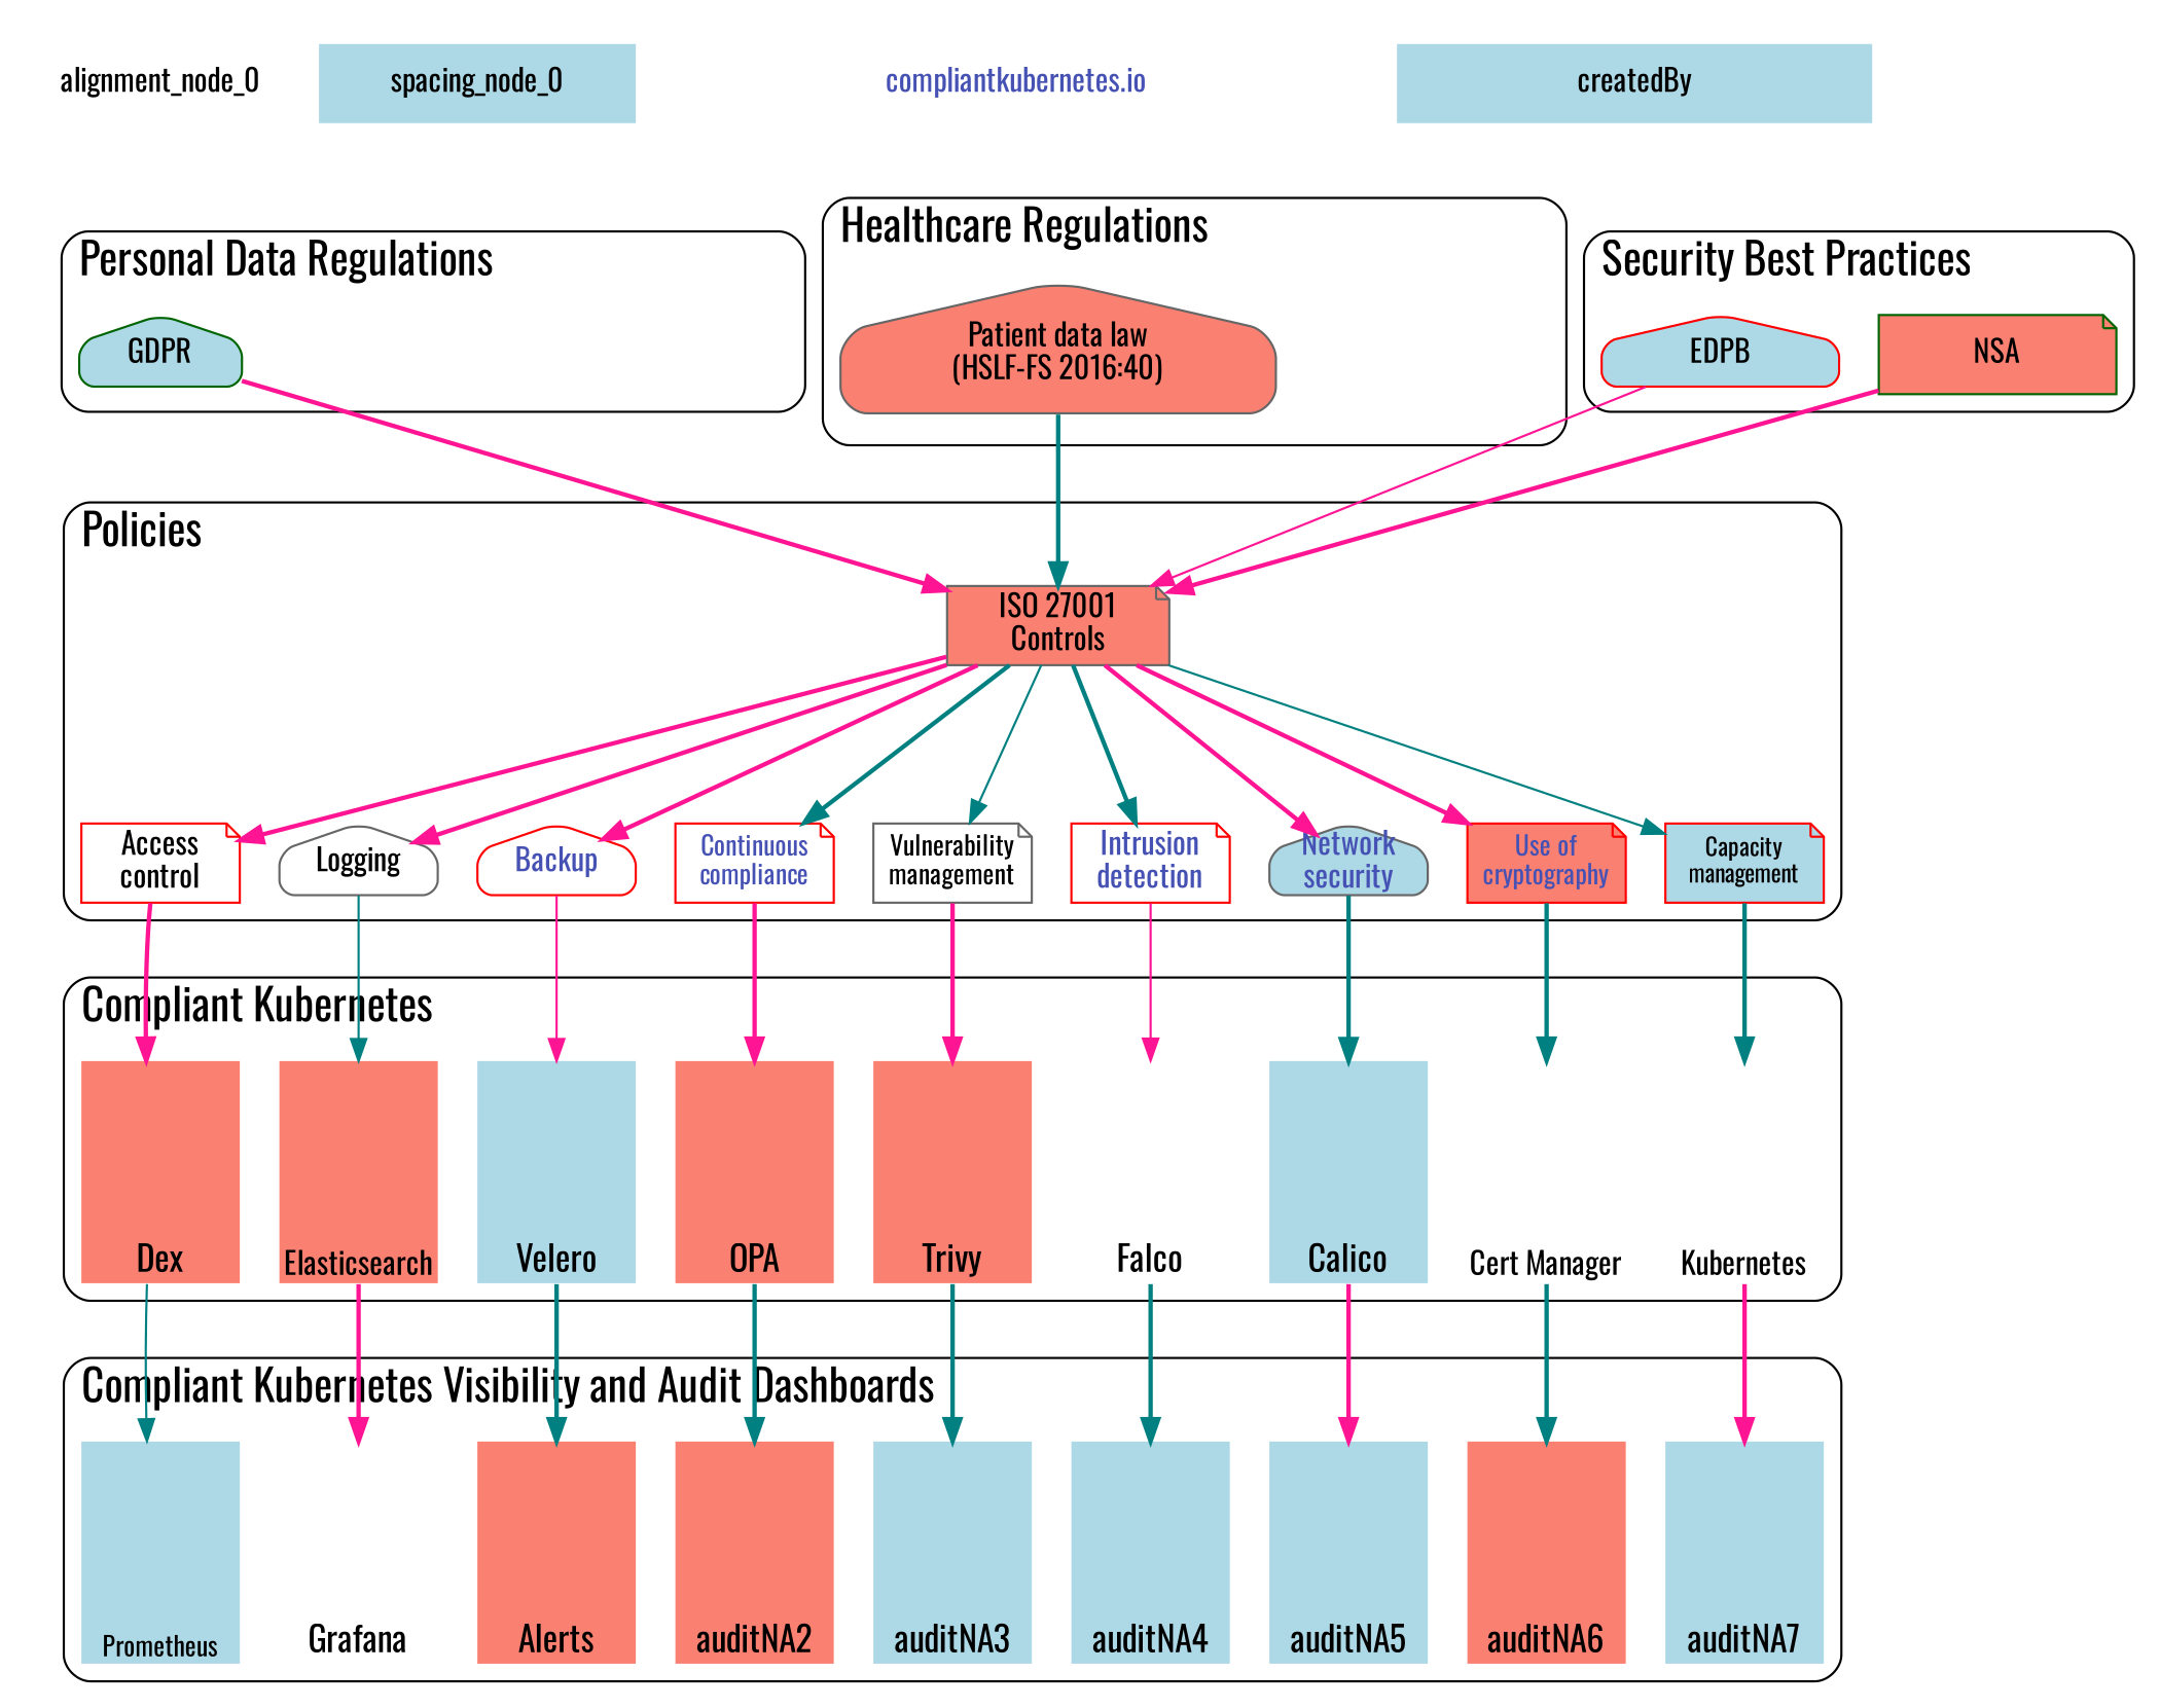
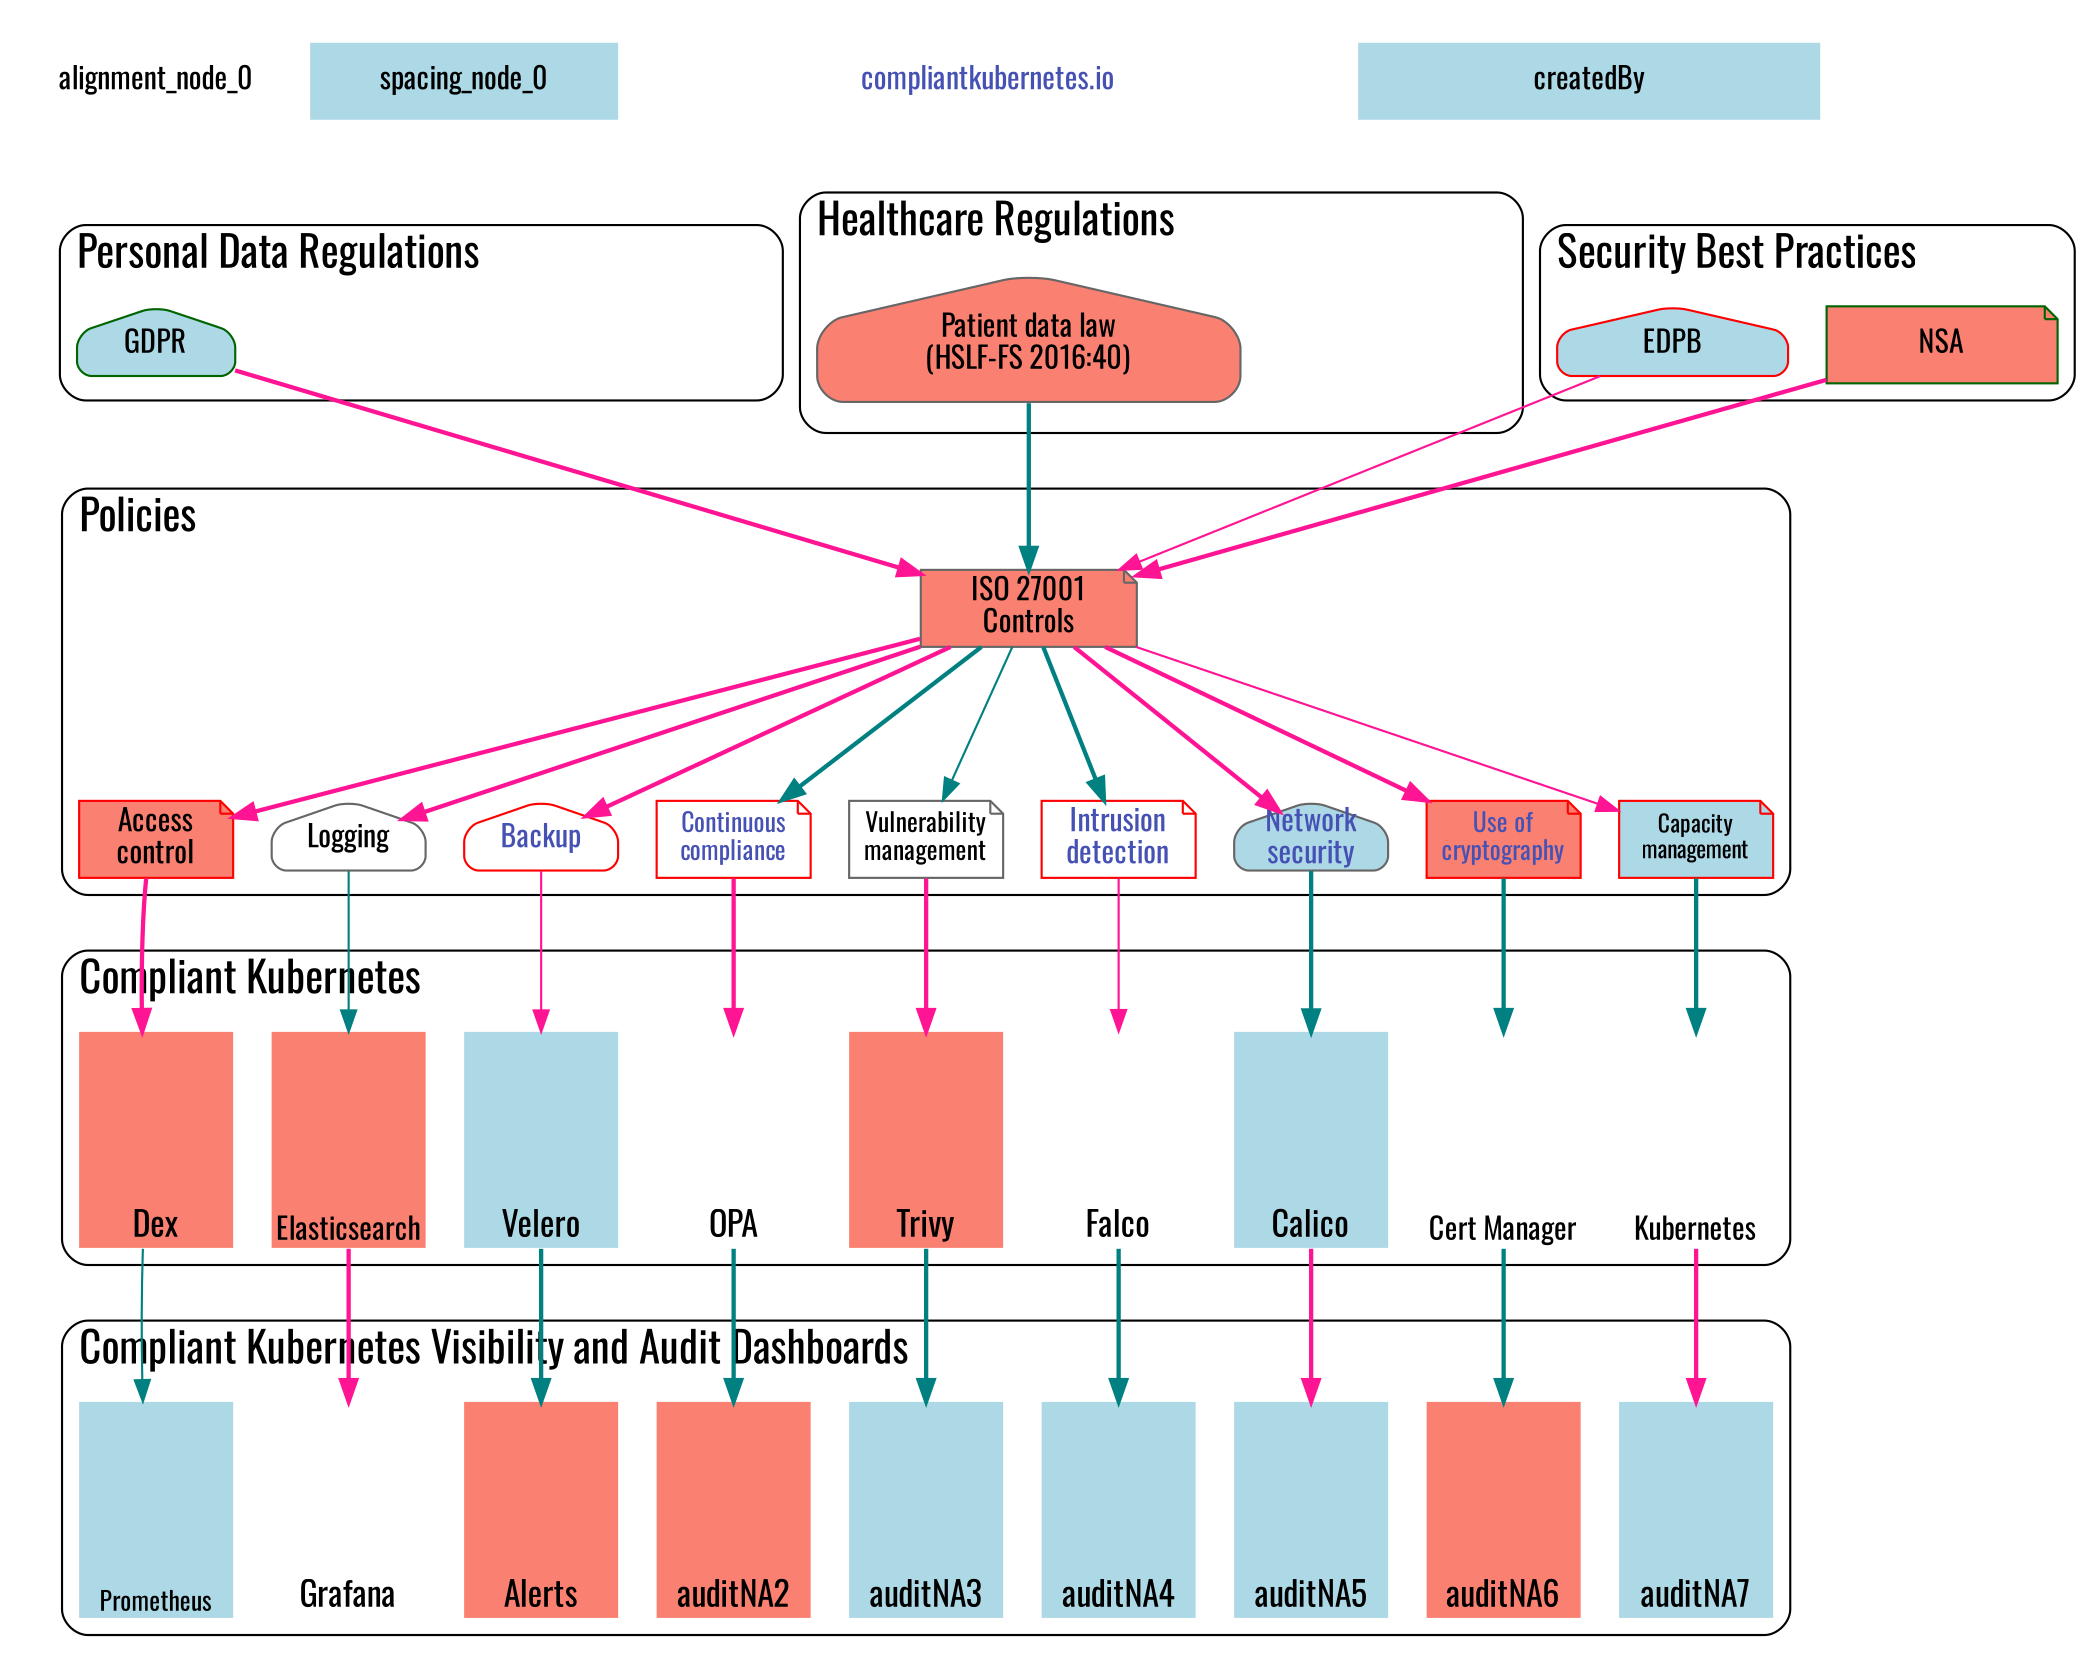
  digraph {
    compound=true
    fontname=Oswald
    fontsize=20
    labeljust=l
    ranksep=1
    splines=false
    style=rounded
    node [color=red fillcolor=lightblue fontname=Oswald shape=none style=filled fixedsize=true]
    edge [fontname=Oswald style=bold color=deeppink]
    createdBy [color=gray40 url="https://elastisys.com" width=3 fixedsize=""]
    n2 [fillcolor=white fontcolor="#4651b4" label="compliantkubernetes.io" width=4.3 fixedsize=""]
    spacing_node_0 [width=2 fixedsize=""]
    alignment_node_0 [color=darkgreen fillcolor=white width=1 fixedsize=""]
    alignment_node_1 [shape=box style=invis width=1 color="" fillcolor="" fixedsize=""]
    alignment_node_2 [shape=box style=invis width=1 color="" fillcolor="" fixedsize=""]
    GDPR [color=darkgreen shape=house style="rounded,filled" width=1 fixedsize=""]
    alignment_node_3 [shape=box style=invis width=0.7 color="" fillcolor="" fixedsize=""]
    n9 [color=gray40 fillcolor=salmon label="Patient data law\n(HSLF-FS 2016:40)" shape=house style="rounded,filled" width=1.5 fixedsize=""]
    n10 [color=darkgreen fillcolor=salmon label=NSA shape=note style="rounded,filled" width=1.5 fixedsize=""]
    n11 [label=EDPB shape=house style="rounded,filled" width=1.5 fixedsize=""]
    n12 [color=gray40 fillcolor=salmon label="ISO 27001\nControls" shape=note style="rounded,filled" width=1.4]
-   n13 [fillcolor=white label="Access\ncontrol" shape=note style="rounded,filled" width=1]
+   n13 [fillcolor=salmon label="Access\ncontrol" shape=note style="rounded,filled" width=1]
    n14 [color=gray40 fillcolor=white label=Logging shape=house style="rounded,filled" width=1]
    n15 [fillcolor=white fontcolor="#4651b4" label=Backup shape=house style="rounded,filled" width=1]
    n16 [fillcolor=white fontcolor="#4651b4" fontsize=12 label="Continuous\ncompliance" shape=note style="rounded,filled" width=1]
    n17 [color=gray40 fillcolor=white fontsize=12 label="Vulnerability\nmanagement" shape=note style="rounded,filled" width=1]
    n18 [fillcolor=white fontcolor="#4651b4" label="Intrusion\ndetection" shape=note style="rounded,filled" width=1]
    n19 [color=gray40 fontcolor="#4651b4" label="Network\nsecurity" shape=house style="rounded,filled" width=1]
    n20 [fillcolor=salmon fontcolor="#4651b4" fontsize=12 label="Use of\ncryptography" shape=note style="rounded,filled" width=1]
    n21 [fontsize=11 label="Capacity\nmanagement" shape=note style="rounded,filled" width=1]
    controls2 [shape=box style=invis width=1 color="" fillcolor=""]
    n23 [fillcolor=salmon fontsize=16 height=1.4 label=Dex labelloc=b width=1]
    n24 [fillcolor=salmon fontsize=14 height=1.4 label=Elasticsearch labelloc=b width=1]
    n25 [color=gray40 fontsize=16 height=1.4 label=Velero labelloc=b width=1]
-   n26 [fillcolor=salmon fontsize=16 height=1.4 label=OPA labelloc=b width=1]
+   n26 [fillcolor=white fontsize=16 height=1.4 label=OPA labelloc=b width=1]
    n27 [color=darkgreen fillcolor=salmon fontsize=16 height=1.4 label=Trivy labelloc=b width=1]
    n28 [fillcolor=white fontsize=16 height=1.4 label=Falco labelloc=b width=1]
    n29 [color=darkgreen fontsize=16 height=1.4 label=Calico labelloc=b width=1]
    n30 [color=darkgreen fillcolor=white fontsize=14 height=1.4 label="Cert Manager" labelloc=b width=1]
    n31 [color=darkgreen fillcolor=white fontsize=14 height=1.4 label=Kubernetes labelloc=b width=1]
    n32 [color=darkgreen fontsize=12 height=1.4 label=Prometheus labelloc=b width=1]
    n33 [color=gray40 fillcolor=salmon fontsize=16 height=1.4 label=Alerts labelloc=b width=1]
    n34 [color=gray40 fillcolor=white fontsize=16 height=1.4 label=Grafana labelloc=b width=1]
    auditNA2 [fillcolor=salmon fontsize=16 height=1.4 labelloc=b width=1]
    auditNA3 [fontsize=16 height=1.4 labelloc=b width=1]
    auditNA4 [fontsize=16 height=1.4 labelloc=b width=1]
    auditNA5 [color=darkgreen fontsize=16 height=1.4 labelloc=b width=1]
    auditNA6 [color=darkgreen fillcolor=salmon fontsize=16 height=1.4 labelloc=b width=1]
    auditNA7 [color=darkgreen fontsize=16 height=1.4 labelloc=b width=1]
    subgraph cluster_1 {
      style=invis
      createdBy
      n2
      spacing_node_0
      alignment_node_0
    }
    subgraph cluster_2 {
      label="Personal Data Regulations"
      alignment_node_1
      alignment_node_2
      GDPR
    }
    subgraph cluster_3 {
      label="Healthcare Regulations"
      alignment_node_3
      n9
    }
    subgraph cluster_4 {
      label="Security Best Practices"
      n10
      n11
    }
    subgraph cluster_5 {
      label=Policies
      n12
      n13
      n14
      n15
      n16
      n17
      n18
      n19
      n20
      n21
      controls2
    }
    subgraph cluster_6 {
      label="Compliant Kubernetes"
      n23
      n24
      n25
      n26
      n27
      n28
      n29
      n30
      n31
    }
    subgraph cluster_7 {
      label="Compliant Kubernetes Visibility and Audit Dashboards"
      n32
      n33
      n34
      auditNA2
      auditNA3
      auditNA4
      auditNA5
      auditNA6
      auditNA7
    }
    alignment_node_0 -> GDPR [style=invis weight=1000 color=""]
    GDPR -> n12
    GDPR -> controls2 [style=invis weight=1000 color=""]
    n9 -> n12 [color=teal]
    n10 -> n12
    n11 -> n12 [style=solid]
    n12 -> n13
    n12 -> n14
    n12 -> n15
    n12 -> n16 [color=teal]
    n12 -> n17 [color=teal style=solid]
    n12 -> n18 [color=teal]
    n12 -> n19
    n12 -> n20
-   n12 -> n21 [color=teal style=solid]
+   n12 -> n21 [style=solid]
    n13 -> n23
    n13 -> n23 [style=invis weight=1000 color=""]
    n14 -> n24 [color=teal style=solid]
    n15 -> n25 [style=solid]
    n16 -> n26
    n17 -> n27
    n18 -> n28 [style=solid]
    n19 -> n29 [color=teal]
    n20 -> n30 [color=teal]
    n21 -> n31 [color=teal]
    controls2 -> n13 [style=invis weight=1000 color=""]
    n23 -> n32 [color=teal style=solid]
    n23 -> n32 [style=invis weight=1000 color=""]
    n24 -> n34
    n25 -> n33 [color=teal]
    n26 -> auditNA2 [color=teal]
    n27 -> auditNA3 [color=teal]
    n28 -> auditNA4 [color=teal]
    n29 -> auditNA5
    n30 -> auditNA6 [color=teal]
    n31 -> auditNA7
  }
